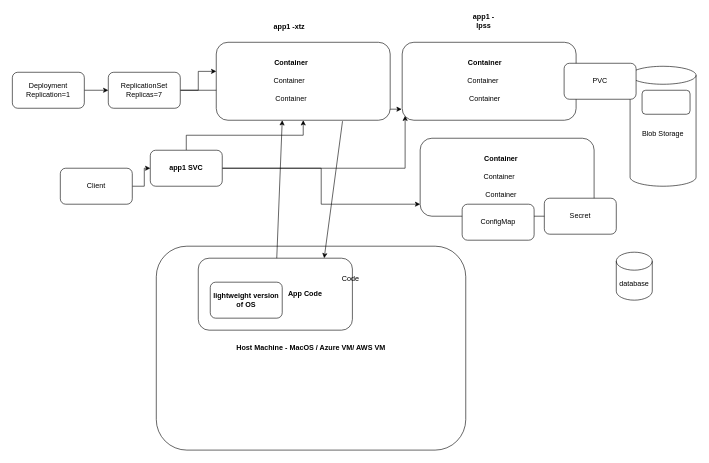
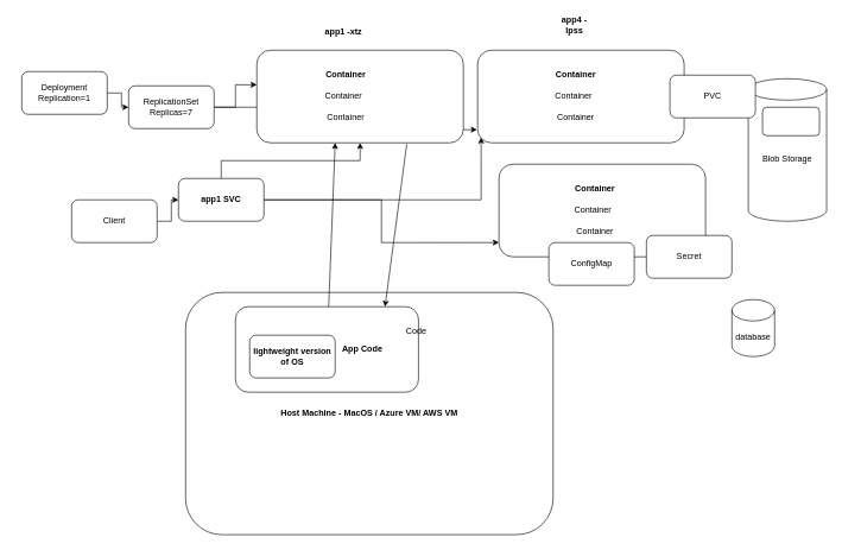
  <mxCell id="0" />
  <mxCell id="1" parent="0" />
  <mxCell id="2" value="&lt;b&gt;Host Machine - MacOS / Azure VM/ AWS VM&lt;/b&gt;" style="rounded=1;whiteSpace=wrap;html=1;" parent="1" vertex="1"><mxGeometry x="260" y="410" width="516" height="340" as="geometry" /></mxCell>
  <mxCell id="3" value="&lt;b&gt;&amp;nbsp; &amp;nbsp; &amp;nbsp; &amp;nbsp; &amp;nbsp; &amp;nbsp; &amp;nbsp; &amp;nbsp; &amp;nbsp; &amp;nbsp; &amp;nbsp; &amp;nbsp; &amp;nbsp; &amp;nbsp; &amp;nbsp; App Code&lt;/b&gt;" style="rounded=1;whiteSpace=wrap;html=1;" parent="1" vertex="1"><mxGeometry x="330" y="430" width="257" height="120" as="geometry" /></mxCell>
  <mxCell id="4" value="&lt;b&gt;lightweight version of OS&lt;/b&gt;" style="rounded=1;whiteSpace=wrap;html=1;" parent="1" vertex="1"><mxGeometry x="350" y="470" width="120" height="60" as="geometry" /></mxCell>
  <mxCell id="5" value="" style="endArrow=classic;html=1;rounded=0;exitX=0.726;exitY=1.012;exitDx=0;exitDy=0;exitPerimeter=0;entryX=0.817;entryY=0;entryDx=0;entryDy=0;entryPerimeter=0;" parent="1" source="22" target="3" edge="1"><mxGeometry width="50" height="50" relative="1" as="geometry"><mxPoint x="629.246" y="290" as="sourcePoint" /><mxPoint x="640" y="430" as="targetPoint" /></mxGeometry></mxCell>
  <mxCell id="6" style="edgeStyle=orthogonalEdgeStyle;rounded=0;orthogonalLoop=1;jettySize=auto;html=1;" parent="1" source="9" target="22" edge="1"><mxGeometry relative="1" as="geometry" /></mxCell>
  <mxCell id="7" style="edgeStyle=orthogonalEdgeStyle;rounded=0;orthogonalLoop=1;jettySize=auto;html=1;entryX=0.017;entryY=0.942;entryDx=0;entryDy=0;entryPerimeter=0;" parent="1" source="9" target="27" edge="1"><mxGeometry relative="1" as="geometry" /></mxCell>
  <mxCell id="8" style="edgeStyle=orthogonalEdgeStyle;rounded=0;orthogonalLoop=1;jettySize=auto;html=1;entryX=0;entryY=0.846;entryDx=0;entryDy=0;entryPerimeter=0;" parent="1" source="9" target="32" edge="1"><mxGeometry relative="1" as="geometry" /></mxCell>
  <mxCell id="9" value="&lt;b&gt;app1 SVC&lt;/b&gt;" style="rounded=1;whiteSpace=wrap;html=1;" parent="1" vertex="1"><mxGeometry x="250" y="250" width="120" height="60" as="geometry" /></mxCell>
  <mxCell id="10" style="edgeStyle=orthogonalEdgeStyle;rounded=0;orthogonalLoop=1;jettySize=auto;html=1;entryX=0;entryY=0.5;entryDx=0;entryDy=0;" parent="1" source="11" target="9" edge="1"><mxGeometry relative="1" as="geometry" /></mxCell>
  <mxCell id="11" value="Client" style="rounded=1;whiteSpace=wrap;html=1;" parent="1" vertex="1"><mxGeometry x="100" y="280" width="120" height="60" as="geometry" /></mxCell>
  <mxCell id="12" style="edgeStyle=orthogonalEdgeStyle;rounded=0;orthogonalLoop=1;jettySize=auto;html=1;entryX=0;entryY=0.373;entryDx=0;entryDy=0;entryPerimeter=0;" parent="1" source="14" target="22" edge="1"><mxGeometry relative="1" as="geometry" /></mxCell>
  <mxCell id="13" style="edgeStyle=orthogonalEdgeStyle;rounded=0;orthogonalLoop=1;jettySize=auto;html=1;entryX=-0.003;entryY=0.858;entryDx=0;entryDy=0;entryPerimeter=0;" parent="1" source="14" target="27" edge="1"><mxGeometry relative="1" as="geometry" /></mxCell>
  <mxCell id="14" value="ReplicationSet Replicas=7" style="rounded=1;whiteSpace=wrap;html=1;" parent="1" vertex="1"><mxGeometry x="180" y="120" width="120" height="60" as="geometry" /></mxCell>
  <mxCell id="15" style="edgeStyle=orthogonalEdgeStyle;rounded=0;orthogonalLoop=1;jettySize=auto;html=1;entryX=0;entryY=0.5;entryDx=0;entryDy=0;" parent="1" source="16" target="14" edge="1"><mxGeometry relative="1" as="geometry" /></mxCell>
- <mxCell id="16" value="Deployment Replication=1" style="rounded=1;whiteSpace=wrap;html=1;" parent="1" vertex="1"><mxGeometry x="20" y="120" width="120" height="60" as="geometry" /></mxCell>
+ <mxCell id="16" value="Deployment Replication=1" style="rounded=1;whiteSpace=wrap;html=1;" parent="1" vertex="1"><mxGeometry x="30" y="100" width="120" height="60" as="geometry" /></mxCell>
  <mxCell id="17" value="database" style="shape=cylinder3;whiteSpace=wrap;html=1;boundedLbl=1;backgroundOutline=1;size=15;" parent="1" vertex="1"><mxGeometry x="1027" y="420" width="60" height="80" as="geometry" /></mxCell>
  <mxCell id="18" value="Blob Storage" style="shape=cylinder3;whiteSpace=wrap;html=1;boundedLbl=1;backgroundOutline=1;size=15;" parent="1" vertex="1"><mxGeometry x="1050" y="110" width="110" height="200" as="geometry" /></mxCell>
  <mxCell id="19" value="" style="rounded=1;whiteSpace=wrap;html=1;" parent="1" vertex="1"><mxGeometry x="1070" y="150" width="80" height="40" as="geometry" /></mxCell>
  <mxCell id="20" value="&lt;b style=&quot;border-color: var(--border-color);&quot;&gt;app1 -xtz&lt;/b&gt;" style="text;html=1;strokeColor=none;fillColor=none;align=center;verticalAlign=middle;whiteSpace=wrap;rounded=0;" parent="1" vertex="1"><mxGeometry x="452" y="30" width="60" height="30" as="geometry" /></mxCell>
  <mxCell id="21" value="" style="group" parent="1" vertex="1" connectable="0"><mxGeometry x="360" y="70" width="290" height="130" as="geometry" /></mxCell>
  <mxCell id="22" value="" style="rounded=1;whiteSpace=wrap;html=1;" parent="21" vertex="1"><mxGeometry width="290" height="130" as="geometry" /></mxCell>
  <mxCell id="23" value="&lt;b&gt;Container&lt;/b&gt;" style="text;html=1;strokeColor=none;fillColor=none;align=center;verticalAlign=middle;whiteSpace=wrap;rounded=0;" parent="21" vertex="1"><mxGeometry x="20" y="20" width="210" height="30" as="geometry" /></mxCell>
  <mxCell id="24" value="Container" style="text;html=1;strokeColor=none;fillColor=none;align=center;verticalAlign=middle;whiteSpace=wrap;rounded=0;" parent="21" vertex="1"><mxGeometry x="17" y="50" width="210" height="30" as="geometry" /></mxCell>
  <mxCell id="25" value="Container" style="text;html=1;strokeColor=none;fillColor=none;align=center;verticalAlign=middle;whiteSpace=wrap;rounded=0;" parent="21" vertex="1"><mxGeometry x="20" y="80" width="210" height="30" as="geometry" /></mxCell>
  <mxCell id="26" value="" style="group" parent="1" vertex="1" connectable="0"><mxGeometry x="670" y="70" width="290" height="130" as="geometry" /></mxCell>
  <mxCell id="27" value="" style="rounded=1;whiteSpace=wrap;html=1;" parent="26" vertex="1"><mxGeometry width="290" height="130" as="geometry" /></mxCell>
  <mxCell id="28" value="&lt;b&gt;Container&lt;/b&gt;" style="text;html=1;strokeColor=none;fillColor=none;align=center;verticalAlign=middle;whiteSpace=wrap;rounded=0;" parent="26" vertex="1"><mxGeometry x="33" y="20" width="210" height="30" as="geometry" /></mxCell>
  <mxCell id="29" value="Container" style="text;html=1;strokeColor=none;fillColor=none;align=center;verticalAlign=middle;whiteSpace=wrap;rounded=0;" parent="26" vertex="1"><mxGeometry x="30" y="50" width="210" height="30" as="geometry" /></mxCell>
  <mxCell id="30" value="Container" style="text;html=1;strokeColor=none;fillColor=none;align=center;verticalAlign=middle;whiteSpace=wrap;rounded=0;" parent="26" vertex="1"><mxGeometry x="33" y="80" width="210" height="30" as="geometry" /></mxCell>
  <mxCell id="31" value="" style="group" parent="1" vertex="1" connectable="0"><mxGeometry x="700" y="230" width="290" height="130" as="geometry" /></mxCell>
  <mxCell id="32" value="" style="rounded=1;whiteSpace=wrap;html=1;" parent="31" vertex="1"><mxGeometry width="290" height="130" as="geometry" /></mxCell>
  <mxCell id="33" value="&lt;b&gt;Container&lt;/b&gt;" style="text;html=1;strokeColor=none;fillColor=none;align=center;verticalAlign=middle;whiteSpace=wrap;rounded=0;" parent="31" vertex="1"><mxGeometry x="30" y="20" width="210" height="30" as="geometry" /></mxCell>
  <mxCell id="34" value="Container" style="text;html=1;strokeColor=none;fillColor=none;align=center;verticalAlign=middle;whiteSpace=wrap;rounded=0;" parent="31" vertex="1"><mxGeometry x="27" y="50" width="210" height="30" as="geometry" /></mxCell>
  <mxCell id="35" value="Container" style="text;html=1;strokeColor=none;fillColor=none;align=center;verticalAlign=middle;whiteSpace=wrap;rounded=0;" parent="31" vertex="1"><mxGeometry x="30" y="80" width="210" height="30" as="geometry" /></mxCell>
  <mxCell id="36" value="Secret" style="rounded=1;whiteSpace=wrap;html=1;" parent="1" vertex="1"><mxGeometry x="907" y="330" width="120" height="60" as="geometry" /></mxCell>
  <mxCell id="37" value="ConfigMap" style="rounded=1;whiteSpace=wrap;html=1;" parent="1" vertex="1"><mxGeometry x="770" y="340" width="120" height="60" as="geometry" /></mxCell>
  <mxCell id="38" value="PVC" style="rounded=1;whiteSpace=wrap;html=1;" parent="1" vertex="1"><mxGeometry x="940" y="105" width="120" height="60" as="geometry" /></mxCell>
  <mxCell id="39" value="" style="endArrow=classic;html=1;rounded=0;" parent="1" source="3" edge="1"><mxGeometry width="50" height="50" relative="1" as="geometry"><mxPoint x="610" y="370" as="sourcePoint" /><mxPoint x="470" y="200" as="targetPoint" /></mxGeometry></mxCell>
  <mxCell id="40" value="Code" style="text;html=1;strokeColor=none;fillColor=none;align=center;verticalAlign=middle;whiteSpace=wrap;rounded=0;" vertex="1" parent="1"><mxGeometry x="554" y="450" width="60" height="30" as="geometry" /></mxCell>
- <mxCell id="41" value="&lt;b style=&quot;border-color: var(--border-color);&quot;&gt;app1 - lpss&lt;/b&gt;" style="text;html=1;strokeColor=none;fillColor=none;align=center;verticalAlign=middle;whiteSpace=wrap;rounded=0;" vertex="1" parent="1"><mxGeometry x="776" y="20" width="60" height="30" as="geometry" /></mxCell>
+ <mxCell id="41" value="&lt;b style=&quot;border-color: var(--border-color);&quot;&gt;app4 - lpss&lt;/b&gt;" style="text;html=1;strokeColor=none;fillColor=none;align=center;verticalAlign=middle;whiteSpace=wrap;rounded=0;" vertex="1" parent="1"><mxGeometry x="776" y="20" width="60" height="30" as="geometry" /></mxCell>
